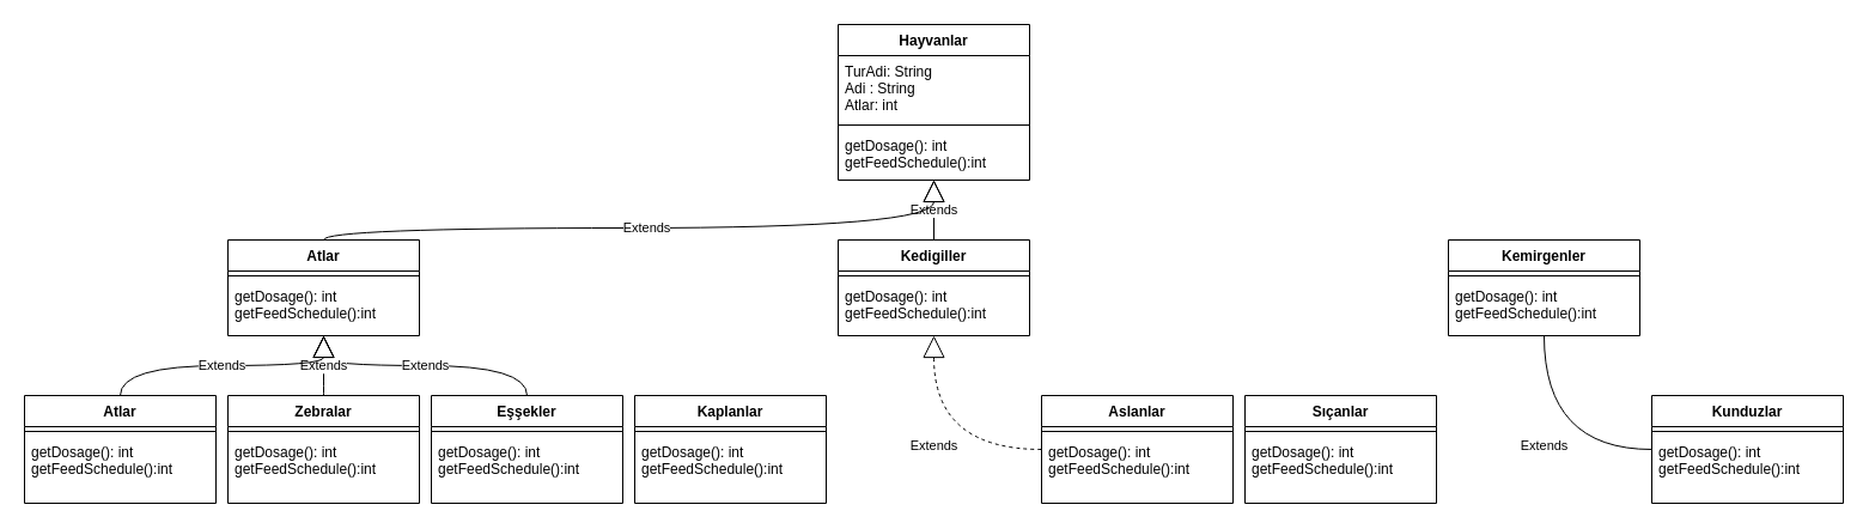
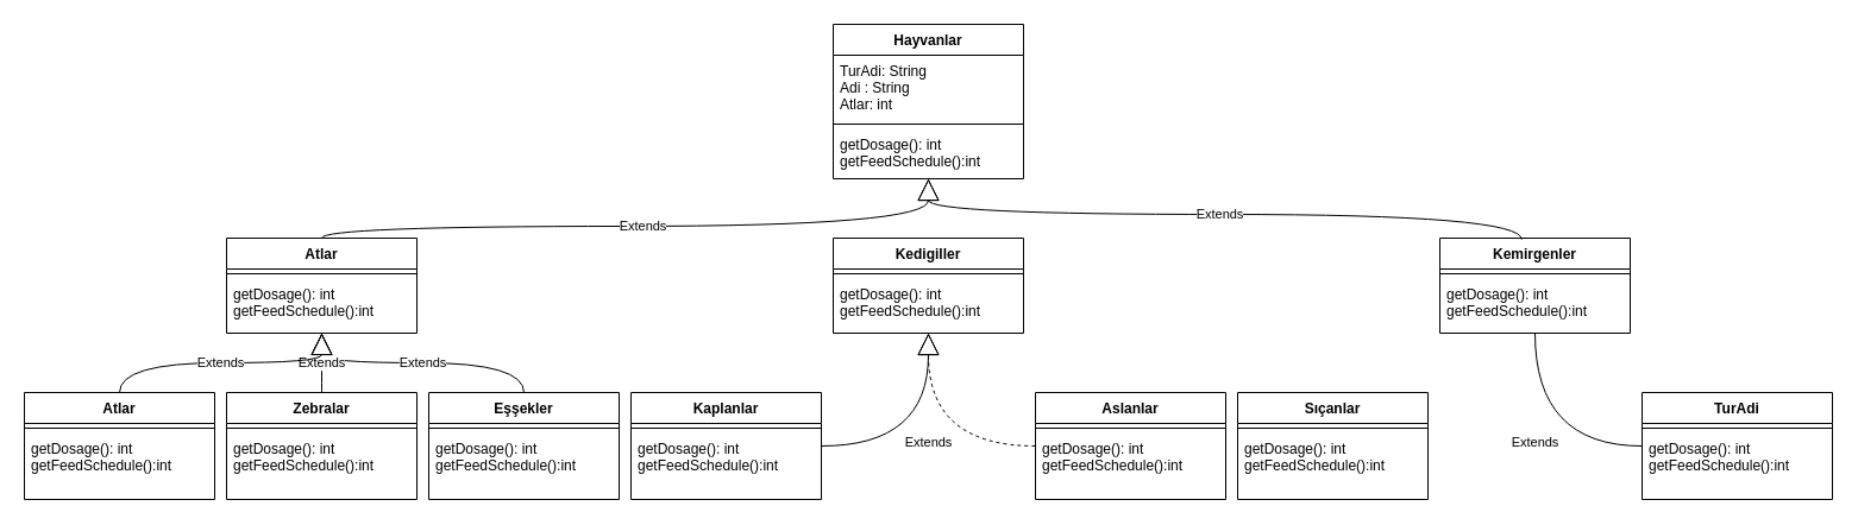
  <mxCell id="0" />
  <mxCell id="1" parent="0" />
  <mxCell id="2" value="Hayvanlar&#10;" style="swimlane;fontStyle=1;align=center;verticalAlign=top;childLayout=stackLayout;horizontal=1;startSize=26;horizontalStack=0;resizeParent=1;resizeParentMax=0;resizeLast=0;collapsible=1;marginBottom=0;" vertex="1" parent="1"><mxGeometry x="700" y="20" width="160" height="130" as="geometry" /></mxCell>
  <mxCell id="3" value="TurAdi: String&#10;Adi : String&#10;Atlar: int" style="text;strokeColor=none;fillColor=none;align=left;verticalAlign=top;spacingLeft=4;spacingRight=4;overflow=hidden;rotatable=0;points=[[0,0.5],[1,0.5]];portConstraint=eastwest;" vertex="1" parent="2"><mxGeometry y="26" width="160" height="54" as="geometry" /></mxCell>
  <mxCell id="4" value="" style="line;strokeWidth=1;fillColor=none;align=left;verticalAlign=middle;spacingTop=-1;spacingLeft=3;spacingRight=3;rotatable=0;labelPosition=right;points=[];portConstraint=eastwest;strokeColor=inherit;" vertex="1" parent="2"><mxGeometry y="80" width="160" height="8" as="geometry" /></mxCell>
  <mxCell id="5" value="getDosage(): int&#10;getFeedSchedule():int&#10;" style="text;strokeColor=none;fillColor=none;align=left;verticalAlign=top;spacingLeft=4;spacingRight=4;overflow=hidden;rotatable=0;points=[[0,0.5],[1,0.5]];portConstraint=eastwest;" vertex="1" parent="2"><mxGeometry y="88" width="160" height="42" as="geometry" /></mxCell>
  <mxCell id="6" value="Atlar" style="swimlane;fontStyle=1;align=center;verticalAlign=top;childLayout=stackLayout;horizontal=1;startSize=26;horizontalStack=0;resizeParent=1;resizeParentMax=0;resizeLast=0;collapsible=1;marginBottom=0;" vertex="1" parent="1"><mxGeometry x="190" y="200" width="160" height="80" as="geometry" /></mxCell>
  <mxCell id="7" value="" style="line;strokeWidth=1;fillColor=none;align=left;verticalAlign=middle;spacingTop=-1;spacingLeft=3;spacingRight=3;rotatable=0;labelPosition=right;points=[];portConstraint=eastwest;strokeColor=inherit;" vertex="1" parent="6"><mxGeometry y="26" width="160" height="8" as="geometry" /></mxCell>
  <mxCell id="8" value="getDosage(): int&#10;getFeedSchedule():int&#10;" style="text;strokeColor=none;fillColor=none;align=left;verticalAlign=top;spacingLeft=4;spacingRight=4;overflow=hidden;rotatable=0;points=[[0,0.5],[1,0.5]];portConstraint=eastwest;" vertex="1" parent="6"><mxGeometry y="34" width="160" height="46" as="geometry" /></mxCell>
  <mxCell id="9" value="Eşşekler" style="swimlane;fontStyle=1;align=center;verticalAlign=top;childLayout=stackLayout;horizontal=1;startSize=26;horizontalStack=0;resizeParent=1;resizeParentMax=0;resizeLast=0;collapsible=1;marginBottom=0;" vertex="1" parent="1"><mxGeometry x="360" y="330" width="160" height="90" as="geometry" /></mxCell>
  <mxCell id="10" value="" style="line;strokeWidth=1;fillColor=none;align=left;verticalAlign=middle;spacingTop=-1;spacingLeft=3;spacingRight=3;rotatable=0;labelPosition=right;points=[];portConstraint=eastwest;strokeColor=inherit;" vertex="1" parent="9"><mxGeometry y="26" width="160" height="8" as="geometry" /></mxCell>
  <mxCell id="11" value="getDosage(): int&#10;getFeedSchedule():int&#10;" style="text;strokeColor=none;fillColor=none;align=left;verticalAlign=top;spacingLeft=4;spacingRight=4;overflow=hidden;rotatable=0;points=[[0,0.5],[1,0.5]];portConstraint=eastwest;" vertex="1" parent="9"><mxGeometry y="34" width="160" height="56" as="geometry" /></mxCell>
  <mxCell id="12" value="Zebralar" style="swimlane;fontStyle=1;align=center;verticalAlign=top;childLayout=stackLayout;horizontal=1;startSize=26;horizontalStack=0;resizeParent=1;resizeParentMax=0;resizeLast=0;collapsible=1;marginBottom=0;" vertex="1" parent="1"><mxGeometry x="190" y="330" width="160" height="90" as="geometry" /></mxCell>
  <mxCell id="13" value="" style="line;strokeWidth=1;fillColor=none;align=left;verticalAlign=middle;spacingTop=-1;spacingLeft=3;spacingRight=3;rotatable=0;labelPosition=right;points=[];portConstraint=eastwest;strokeColor=inherit;" vertex="1" parent="12"><mxGeometry y="26" width="160" height="8" as="geometry" /></mxCell>
  <mxCell id="14" value="getDosage(): int&#10;getFeedSchedule():int&#10;" style="text;strokeColor=none;fillColor=none;align=left;verticalAlign=top;spacingLeft=4;spacingRight=4;overflow=hidden;rotatable=0;points=[[0,0.5],[1,0.5]];portConstraint=eastwest;" vertex="1" parent="12"><mxGeometry y="34" width="160" height="56" as="geometry" /></mxCell>
  <mxCell id="15" value="Atlar" style="swimlane;fontStyle=1;align=center;verticalAlign=top;childLayout=stackLayout;horizontal=1;startSize=26;horizontalStack=0;resizeParent=1;resizeParentMax=0;resizeLast=0;collapsible=1;marginBottom=0;" vertex="1" parent="1"><mxGeometry x="20" y="330" width="160" height="90" as="geometry" /></mxCell>
  <mxCell id="16" value="" style="line;strokeWidth=1;fillColor=none;align=left;verticalAlign=middle;spacingTop=-1;spacingLeft=3;spacingRight=3;rotatable=0;labelPosition=right;points=[];portConstraint=eastwest;strokeColor=inherit;" vertex="1" parent="15"><mxGeometry y="26" width="160" height="8" as="geometry" /></mxCell>
  <mxCell id="17" value="getDosage(): int&#10;getFeedSchedule():int&#10;" style="text;strokeColor=none;fillColor=none;align=left;verticalAlign=top;spacingLeft=4;spacingRight=4;overflow=hidden;rotatable=0;points=[[0,0.5],[1,0.5]];portConstraint=eastwest;" vertex="1" parent="15"><mxGeometry y="34" width="160" height="56" as="geometry" /></mxCell>
  <mxCell id="18" value="Kedigiller" style="swimlane;fontStyle=1;align=center;verticalAlign=top;childLayout=stackLayout;horizontal=1;startSize=26;horizontalStack=0;resizeParent=1;resizeParentMax=0;resizeLast=0;collapsible=1;marginBottom=0;" vertex="1" parent="1"><mxGeometry x="700" y="200" width="160" height="80" as="geometry" /></mxCell>
  <mxCell id="19" value="" style="line;strokeWidth=1;fillColor=none;align=left;verticalAlign=middle;spacingTop=-1;spacingLeft=3;spacingRight=3;rotatable=0;labelPosition=right;points=[];portConstraint=eastwest;strokeColor=inherit;" vertex="1" parent="18"><mxGeometry y="26" width="160" height="8" as="geometry" /></mxCell>
  <mxCell id="20" value="getDosage(): int&#10;getFeedSchedule():int&#10;&#10;" style="text;strokeColor=none;fillColor=none;align=left;verticalAlign=top;spacingLeft=4;spacingRight=4;overflow=hidden;rotatable=0;points=[[0,0.5],[1,0.5]];portConstraint=eastwest;" vertex="1" parent="18"><mxGeometry y="34" width="160" height="46" as="geometry" /></mxCell>
  <mxCell id="21" value="Aslanlar" style="swimlane;fontStyle=1;align=center;verticalAlign=top;childLayout=stackLayout;horizontal=1;startSize=26;horizontalStack=0;resizeParent=1;resizeParentMax=0;resizeLast=0;collapsible=1;marginBottom=0;" vertex="1" parent="1"><mxGeometry x="870" y="330" width="160" height="90" as="geometry" /></mxCell>
  <mxCell id="22" value="" style="line;strokeWidth=1;fillColor=none;align=left;verticalAlign=middle;spacingTop=-1;spacingLeft=3;spacingRight=3;rotatable=0;labelPosition=right;points=[];portConstraint=eastwest;strokeColor=inherit;" vertex="1" parent="21"><mxGeometry y="26" width="160" height="8" as="geometry" /></mxCell>
  <mxCell id="23" value="getDosage(): int&#10;getFeedSchedule():int&#10;" style="text;strokeColor=none;fillColor=none;align=left;verticalAlign=top;spacingLeft=4;spacingRight=4;overflow=hidden;rotatable=0;points=[[0,0.5],[1,0.5]];portConstraint=eastwest;" vertex="1" parent="21"><mxGeometry y="34" width="160" height="56" as="geometry" /></mxCell>
  <mxCell id="24" value="Kaplanlar" style="swimlane;fontStyle=1;align=center;verticalAlign=top;childLayout=stackLayout;horizontal=1;startSize=26;horizontalStack=0;resizeParent=1;resizeParentMax=0;resizeLast=0;collapsible=1;marginBottom=0;" vertex="1" parent="1"><mxGeometry x="530" y="330" width="160" height="90" as="geometry" /></mxCell>
  <mxCell id="25" value="" style="line;strokeWidth=1;fillColor=none;align=left;verticalAlign=middle;spacingTop=-1;spacingLeft=3;spacingRight=3;rotatable=0;labelPosition=right;points=[];portConstraint=eastwest;strokeColor=inherit;" vertex="1" parent="24"><mxGeometry y="26" width="160" height="8" as="geometry" /></mxCell>
  <mxCell id="26" value="getDosage(): int&#10;getFeedSchedule():int&#10;" style="text;strokeColor=none;fillColor=none;align=left;verticalAlign=top;spacingLeft=4;spacingRight=4;overflow=hidden;rotatable=0;points=[[0,0.5],[1,0.5]];portConstraint=eastwest;" vertex="1" parent="24"><mxGeometry y="34" width="160" height="56" as="geometry" /></mxCell>
  <mxCell id="27" value="Kemirgenler" style="swimlane;fontStyle=1;align=center;verticalAlign=top;childLayout=stackLayout;horizontal=1;startSize=26;horizontalStack=0;resizeParent=1;resizeParentMax=0;resizeLast=0;collapsible=1;marginBottom=0;" vertex="1" parent="1"><mxGeometry x="1210" y="200" width="160" height="80" as="geometry" /></mxCell>
  <mxCell id="28" value="" style="line;strokeWidth=1;fillColor=none;align=left;verticalAlign=middle;spacingTop=-1;spacingLeft=3;spacingRight=3;rotatable=0;labelPosition=right;points=[];portConstraint=eastwest;strokeColor=inherit;" vertex="1" parent="27"><mxGeometry y="26" width="160" height="8" as="geometry" /></mxCell>
  <mxCell id="29" value="getDosage(): int&#10;getFeedSchedule():int&#10;" style="text;strokeColor=none;fillColor=none;align=left;verticalAlign=top;spacingLeft=4;spacingRight=4;overflow=hidden;rotatable=0;points=[[0,0.5],[1,0.5]];portConstraint=eastwest;" vertex="1" parent="27"><mxGeometry y="34" width="160" height="46" as="geometry" /></mxCell>
- <mxCell id="30" value="Kunduzlar&#10;" style="swimlane;fontStyle=1;align=center;verticalAlign=top;childLayout=stackLayout;horizontal=1;startSize=26;horizontalStack=0;resizeParent=1;resizeParentMax=0;resizeLast=0;collapsible=1;marginBottom=0;" vertex="1" parent="1"><mxGeometry x="1380" y="330" width="160" height="90" as="geometry" /></mxCell>
+ <mxCell id="30" value="TurAdi&#10;" style="swimlane;fontStyle=1;align=center;verticalAlign=top;childLayout=stackLayout;horizontal=1;startSize=26;horizontalStack=0;resizeParent=1;resizeParentMax=0;resizeLast=0;collapsible=1;marginBottom=0;" vertex="1" parent="1"><mxGeometry x="1380" y="330" width="160" height="90" as="geometry" /></mxCell>
  <mxCell id="31" value="" style="line;strokeWidth=1;fillColor=none;align=left;verticalAlign=middle;spacingTop=-1;spacingLeft=3;spacingRight=3;rotatable=0;labelPosition=right;points=[];portConstraint=eastwest;strokeColor=inherit;" vertex="1" parent="30"><mxGeometry y="26" width="160" height="8" as="geometry" /></mxCell>
  <mxCell id="32" value="getDosage(): int&#10;getFeedSchedule():int&#10;" style="text;strokeColor=none;fillColor=none;align=left;verticalAlign=top;spacingLeft=4;spacingRight=4;overflow=hidden;rotatable=0;points=[[0,0.5],[1,0.5]];portConstraint=eastwest;" vertex="1" parent="30"><mxGeometry y="34" width="160" height="56" as="geometry" /></mxCell>
  <mxCell id="33" value="Sıçanlar" style="swimlane;fontStyle=1;align=center;verticalAlign=top;childLayout=stackLayout;horizontal=1;startSize=26;horizontalStack=0;resizeParent=1;resizeParentMax=0;resizeLast=0;collapsible=1;marginBottom=0;" vertex="1" parent="1"><mxGeometry x="1040" y="330" width="160" height="90" as="geometry" /></mxCell>
  <mxCell id="34" value="" style="line;strokeWidth=1;fillColor=none;align=left;verticalAlign=middle;spacingTop=-1;spacingLeft=3;spacingRight=3;rotatable=0;labelPosition=right;points=[];portConstraint=eastwest;strokeColor=inherit;" vertex="1" parent="33"><mxGeometry y="26" width="160" height="8" as="geometry" /></mxCell>
  <mxCell id="35" value="getDosage(): int&#10;getFeedSchedule():int&#10;" style="text;strokeColor=none;fillColor=none;align=left;verticalAlign=top;spacingLeft=4;spacingRight=4;overflow=hidden;rotatable=0;points=[[0,0.5],[1,0.5]];portConstraint=eastwest;" vertex="1" parent="33"><mxGeometry y="34" width="160" height="56" as="geometry" /></mxCell>
- <mxCell id="36" value="Extends" style="endArrow=block;endSize=16;endFill=0;html=1;rounded=0;exitX=0.5;exitY=0;exitDx=0;exitDy=0;" edge="1" parent="1" source="18" target="2"><mxGeometry width="160" relative="1" as="geometry"><mxPoint x="790" y="260" as="sourcePoint" /><mxPoint x="950" y="260" as="targetPoint" /></mxGeometry></mxCell>
  <mxCell id="37" value="Extends" style="endArrow=none;endSize=16;endFill=0;html=1;rounded=0;edgeStyle=orthogonalEdgeStyle;curved=1;" edge="1" parent="1" source="30" target="27"><mxGeometry width="160" relative="1" as="geometry"><mxPoint x="1210" y="385" as="sourcePoint" /><mxPoint x="1300" y="290" as="targetPoint" /></mxGeometry></mxCell>
  <mxCell id="38" value="Extends" style="endArrow=block;endSize=16;endFill=0;html=1;rounded=0;curved=1;edgeStyle=orthogonalEdgeStyle;dashed=1;" edge="1" parent="1" source="21" target="18"><mxGeometry width="160" relative="1" as="geometry"><mxPoint x="620" y="340" as="sourcePoint" /><mxPoint x="790" y="290" as="targetPoint" /></mxGeometry></mxCell>
+ <mxCell id="39" value="Extends" style="endArrow=block;endSize=16;endFill=0;html=1;rounded=0;curved=1;edgeStyle=orthogonalEdgeStyle;" edge="1" parent="1" source="24" target="18"><mxGeometry width="160" relative="1" as="geometry"><mxPoint x="630" y="350" as="sourcePoint" /><mxPoint x="800" y="300" as="targetPoint" /></mxGeometry></mxCell>
  <mxCell id="40" value="Extends" style="endArrow=block;endSize=16;endFill=0;html=1;rounded=0;curved=1;edgeStyle=orthogonalEdgeStyle;exitX=0.5;exitY=0;exitDx=0;exitDy=0;" edge="1" parent="1" source="9" target="6"><mxGeometry width="160" relative="1" as="geometry"><mxPoint x="640" y="360" as="sourcePoint" /><mxPoint x="810" y="310" as="targetPoint" /></mxGeometry></mxCell>
  <mxCell id="41" value="Extends" style="endArrow=block;endSize=16;endFill=0;html=1;rounded=0;curved=1;edgeStyle=orthogonalEdgeStyle;exitX=0.5;exitY=0;exitDx=0;exitDy=0;" edge="1" parent="1" source="12" target="6"><mxGeometry width="160" relative="1" as="geometry"><mxPoint x="650" y="370" as="sourcePoint" /><mxPoint x="820" y="320" as="targetPoint" /></mxGeometry></mxCell>
  <mxCell id="42" value="Extends" style="endArrow=block;endSize=16;endFill=0;html=1;rounded=0;curved=1;edgeStyle=orthogonalEdgeStyle;exitX=0.5;exitY=0;exitDx=0;exitDy=0;" edge="1" parent="1" source="15" target="6"><mxGeometry width="160" relative="1" as="geometry"><mxPoint x="660" y="380" as="sourcePoint" /><mxPoint x="830" y="330" as="targetPoint" /></mxGeometry></mxCell>
  <mxCell id="43" value="Extends" style="endArrow=block;endSize=16;endFill=0;html=1;rounded=0;curved=1;edgeStyle=orthogonalEdgeStyle;" edge="1" parent="1" source="6" target="2"><mxGeometry width="160" relative="1" as="geometry"><mxPoint x="670" y="390" as="sourcePoint" /><mxPoint x="840" y="340" as="targetPoint" /><Array as="points"><mxPoint x="270" y="190" /><mxPoint x="780" y="190" /></Array></mxGeometry></mxCell>
+ <mxCell id="44" value="Extends" style="endArrow=block;endSize=16;endFill=0;html=1;rounded=0;curved=1;edgeStyle=orthogonalEdgeStyle;exitX=0.43;exitY=0.014;exitDx=0;exitDy=0;exitPerimeter=0;" edge="1" parent="1" source="27" target="2"><mxGeometry width="160" relative="1" as="geometry"><mxPoint x="880" y="385" as="sourcePoint" /><mxPoint x="790" y="290" as="targetPoint" /><Array as="points"><mxPoint x="1279" y="180" /><mxPoint x="780" y="180" /></Array></mxGeometry></mxCell>
